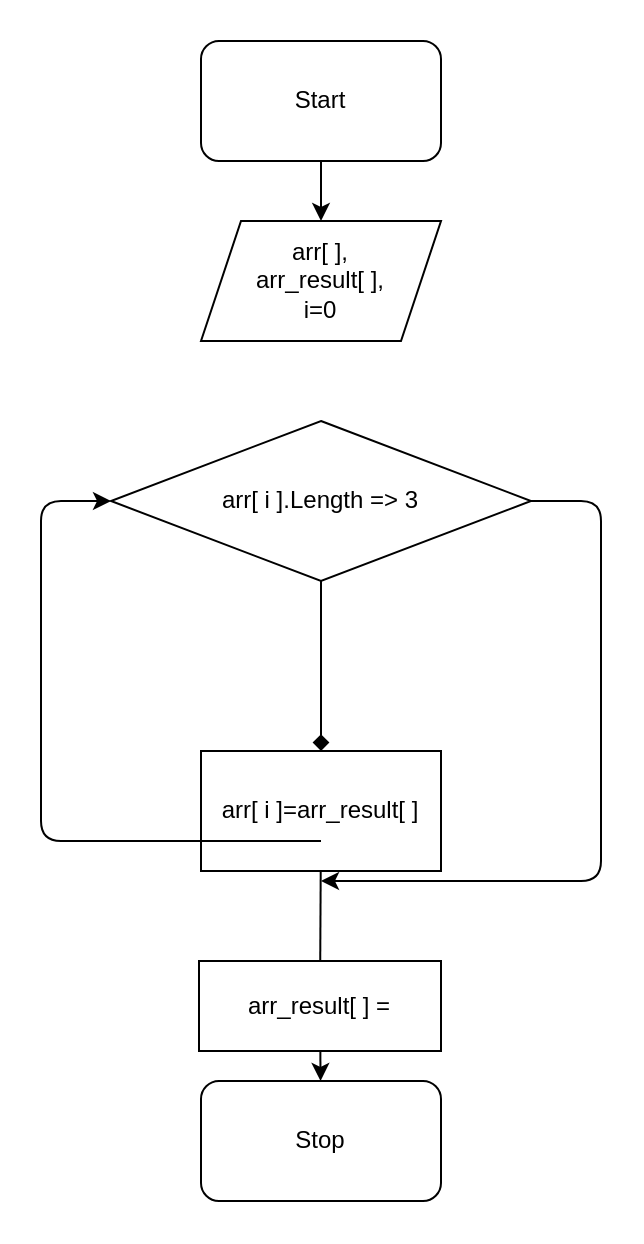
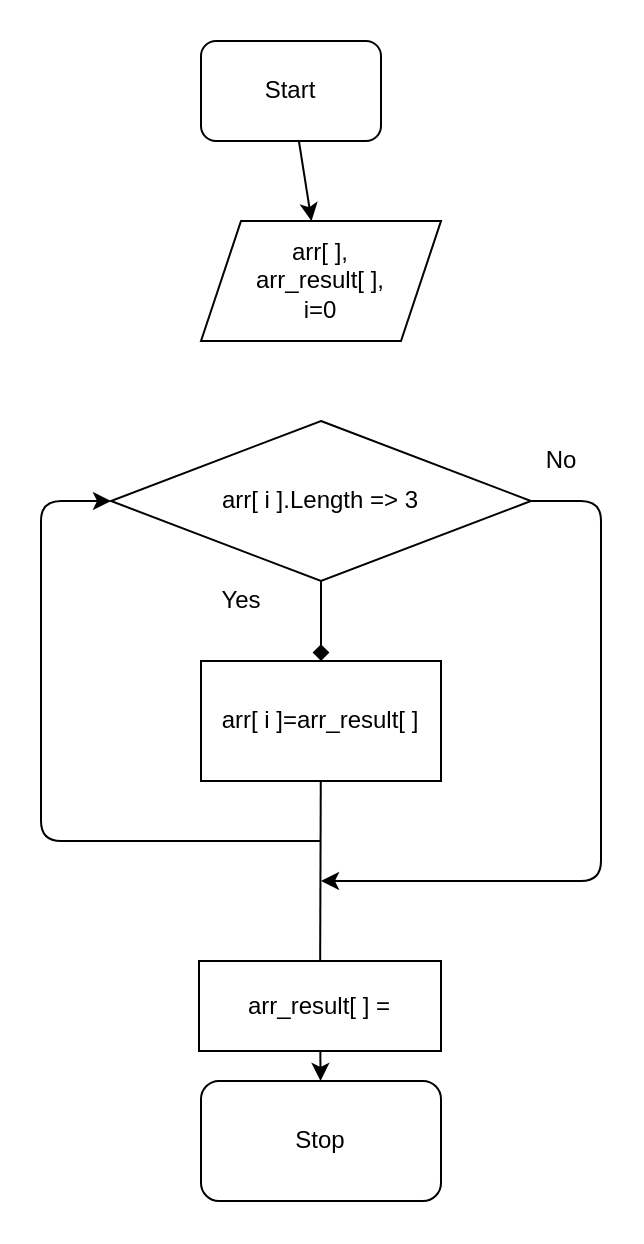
  <mxCell id="0" />
  <mxCell id="1" parent="0" />
  <mxCell id="2" value="" style="edgeStyle=none;html=1;" edge="1" parent="1" source="3" target="4"><mxGeometry relative="1" as="geometry" /></mxCell>
- <mxCell id="3" value="Start" style="rounded=1;whiteSpace=wrap;html=1;" vertex="1" parent="1"><mxGeometry x="100" y="20" width="120" height="60" as="geometry" /></mxCell>
+ <mxCell id="3" value="Start" style="rounded=1;whiteSpace=wrap;html=1;" vertex="1" parent="1"><mxGeometry x="100" y="20" width="90" height="50" as="geometry" /></mxCell>
  <mxCell id="4" value="arr[ ],&lt;br&gt;arr_result[ ],&lt;br&gt;i=0" style="shape=parallelogram;perimeter=parallelogramPerimeter;whiteSpace=wrap;html=1;fixedSize=1;" vertex="1" parent="1"><mxGeometry x="100" y="110" width="120" height="60" as="geometry" /></mxCell>
  <mxCell id="5" value="" style="edgeStyle=none;html=1;endArrow=diamond;" edge="1" parent="1" source="7" target="9"><mxGeometry relative="1" as="geometry" /></mxCell>
  <mxCell id="6" style="edgeStyle=none;html=1;" edge="1" parent="1" source="7"><mxGeometry relative="1" as="geometry"><mxPoint x="160" y="440" as="targetPoint" /><Array as="points"><mxPoint x="300" y="250" /><mxPoint x="300" y="440" /></Array></mxGeometry></mxCell>
  <mxCell id="7" value="arr[ i ].Length =&amp;gt; 3" style="rhombus;whiteSpace=wrap;html=1;" vertex="1" parent="1"><mxGeometry x="55" y="210" width="210" height="80" as="geometry" /></mxCell>
  <mxCell id="8" value="" style="edgeStyle=none;html=1;startArrow=none;" edge="1" parent="1" source="14" target="11"><mxGeometry relative="1" as="geometry" /></mxCell>
- <mxCell id="9" value="arr[ i ]=arr_result[ ]" style="rounded=0;whiteSpace=wrap;html=1;" vertex="1" parent="1"><mxGeometry x="100" y="375" width="120" height="60" as="geometry" /></mxCell>
+ <mxCell id="9" value="arr[ i ]=arr_result[ ]" style="rounded=0;whiteSpace=wrap;html=1;" vertex="1" parent="1"><mxGeometry x="100" y="330" width="120" height="60" as="geometry" /></mxCell>
+ <mxCell id="10" value="Yes" style="text;html=1;align=center;verticalAlign=middle;resizable=0;points=[];autosize=1;strokeColor=none;fillColor=none;" vertex="1" parent="1"><mxGeometry x="100" y="290" width="40" height="20" as="geometry" /></mxCell>
  <mxCell id="11" value="Stop" style="rounded=1;whiteSpace=wrap;html=1;" vertex="1" parent="1"><mxGeometry x="100" y="540" width="120" height="60" as="geometry" /></mxCell>
  <mxCell id="12" value="" style="endArrow=classic;html=1;entryX=0;entryY=0.5;entryDx=0;entryDy=0;" edge="1" parent="1" target="7"><mxGeometry width="50" height="50" relative="1" as="geometry"><mxPoint x="160" y="420" as="sourcePoint" /><mxPoint x="20" y="420" as="targetPoint" /><Array as="points"><mxPoint x="20" y="420" /><mxPoint x="20" y="250" /></Array></mxGeometry></mxCell>
+ <mxCell id="13" value="No" style="text;html=1;align=center;verticalAlign=middle;resizable=0;points=[];autosize=1;strokeColor=none;fillColor=none;" vertex="1" parent="1"><mxGeometry x="265" y="220" width="30" height="20" as="geometry" /></mxCell>
  <mxCell id="14" value="arr_result[ ] =" style="rounded=0;whiteSpace=wrap;html=1;" vertex="1" parent="1"><mxGeometry x="99" y="480" width="121" height="45" as="geometry" /></mxCell>
  <mxCell id="15" value="" style="edgeStyle=none;html=1;endArrow=none;" edge="1" parent="1" source="9" target="14"><mxGeometry relative="1" as="geometry"><mxPoint x="160" y="390" as="sourcePoint" /><mxPoint x="160" y="498" as="targetPoint" /></mxGeometry></mxCell>
